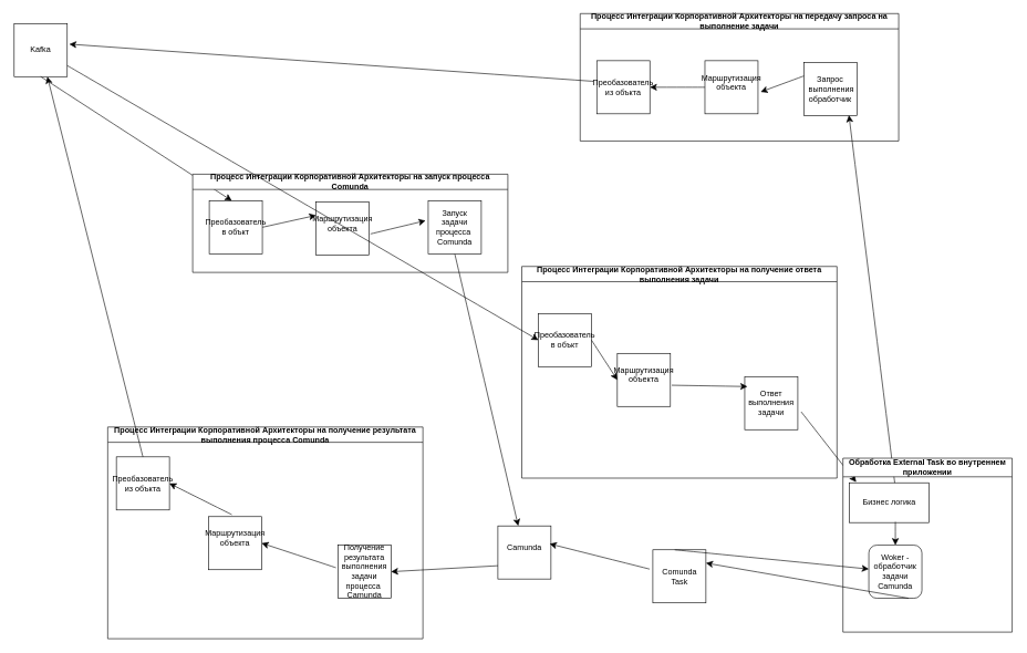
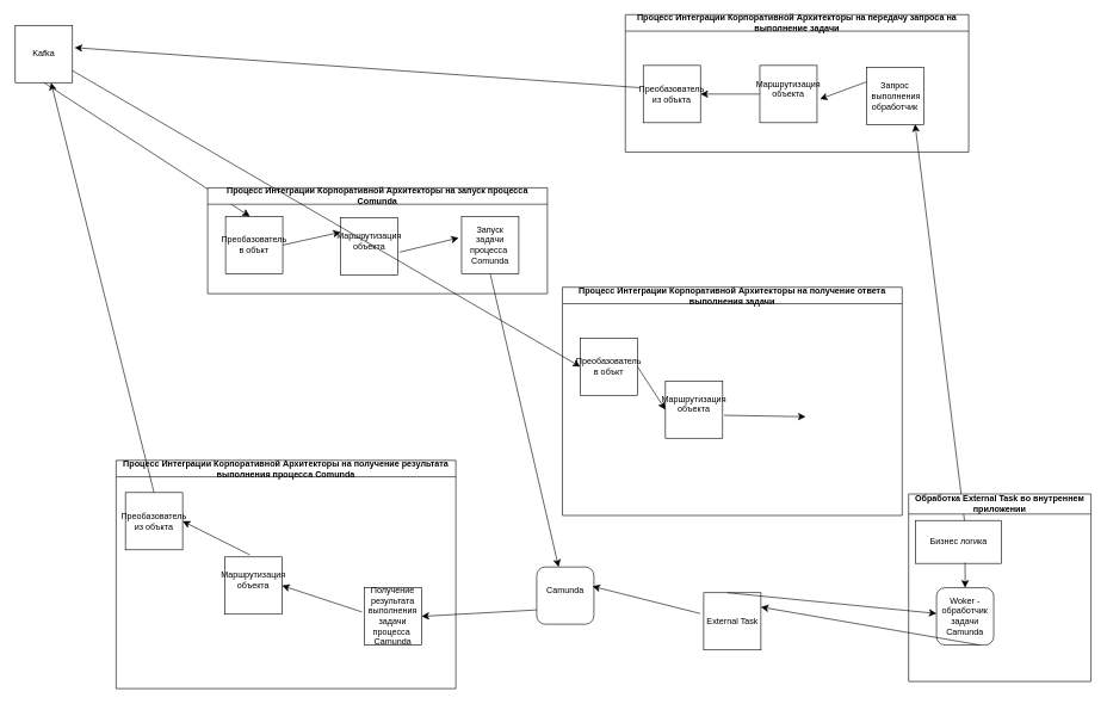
  <mxCell id="0" />
  <mxCell id="1" parent="0" />
  <mxCell id="2" value="Kafka" style="whiteSpace=wrap;html=1;aspect=fixed;" vertex="1" parent="1"><mxGeometry x="20" y="35" width="80" height="80" as="geometry" /></mxCell>
  <mxCell id="3" value="Преобазователь в объкт" style="whiteSpace=wrap;html=1;aspect=fixed;" vertex="1" parent="1"><mxGeometry x="314" y="302" width="80" height="80" as="geometry" /></mxCell>
  <mxCell id="4" value="" style="endArrow=classic;html=1;rounded=0;fontSize=12;startSize=8;endSize=8;curved=1;exitX=0.5;exitY=1;exitDx=0;exitDy=0;entryX=0.425;entryY=0;entryDx=0;entryDy=0;entryPerimeter=0;" edge="1" parent="1" source="2" target="3"><mxGeometry width="50" height="50" relative="1" as="geometry"><mxPoint x="804" y="500" as="sourcePoint" /><mxPoint x="854" y="450" as="targetPoint" /></mxGeometry></mxCell>
  <mxCell id="5" value="" style="endArrow=classic;html=1;rounded=0;fontSize=12;startSize=8;endSize=8;curved=1;exitX=1;exitY=0.5;exitDx=0;exitDy=0;entryX=0;entryY=0.25;entryDx=0;entryDy=0;" edge="1" parent="1" source="3" target="14"><mxGeometry width="50" height="50" relative="1" as="geometry"><mxPoint x="804" y="500" as="sourcePoint" /><mxPoint x="490" y="391" as="targetPoint" /></mxGeometry></mxCell>
  <mxCell id="6" value="Woker - обработчик задачи Camunda" style="whiteSpace=wrap;html=1;aspect=fixed;rounded=1;" vertex="1" parent="1"><mxGeometry x="1308" y="821" width="80" height="80" as="geometry" /></mxCell>
- <mxCell id="7" value="Comunda Task" style="whiteSpace=wrap;html=1;aspect=fixed;" vertex="1" parent="1"><mxGeometry x="982.5" y="828" width="80" height="80" as="geometry" /></mxCell>
+ <mxCell id="7" value="External Task" style="whiteSpace=wrap;html=1;aspect=fixed;" vertex="1" parent="1"><mxGeometry x="982.5" y="828" width="80" height="80" as="geometry" /></mxCell>
  <mxCell id="8" value="" style="endArrow=classic;html=1;rounded=0;fontSize=12;startSize=8;endSize=8;curved=1;exitX=0.413;exitY=0;exitDx=0;exitDy=0;exitPerimeter=0;" edge="1" parent="1" source="7" target="6"><mxGeometry width="50" height="50" relative="1" as="geometry"><mxPoint x="804" y="500" as="sourcePoint" /><mxPoint x="854" y="450" as="targetPoint" /></mxGeometry></mxCell>
  <mxCell id="9" value="" style="endArrow=classic;html=1;rounded=0;fontSize=12;startSize=8;endSize=8;curved=1;exitX=0.75;exitY=1;exitDx=0;exitDy=0;entryX=1;entryY=0.25;entryDx=0;entryDy=0;" edge="1" parent="1" source="6" target="7"><mxGeometry width="50" height="50" relative="1" as="geometry"><mxPoint x="804" y="500" as="sourcePoint" /><mxPoint x="848" y="619" as="targetPoint" /></mxGeometry></mxCell>
  <mxCell id="10" value="" style="endArrow=classic;html=1;rounded=0;fontSize=12;startSize=8;endSize=8;curved=1;exitX=0.5;exitY=1;exitDx=0;exitDy=0;" edge="1" parent="1" source="15" target="11"><mxGeometry width="50" height="50" relative="1" as="geometry"><mxPoint x="804" y="500" as="sourcePoint" /><mxPoint x="731" y="775" as="targetPoint" /></mxGeometry></mxCell>
- <mxCell id="11" value="Camunda&lt;div&gt;&lt;br&gt;&lt;/div&gt;" style="whiteSpace=wrap;html=1;aspect=fixed;" vertex="1" parent="1"><mxGeometry x="749" y="792" width="80" height="80" as="geometry" /></mxCell>
+ <mxCell id="11" value="Camunda&lt;div&gt;&lt;br&gt;&lt;/div&gt;" style="whiteSpace=wrap;html=1;aspect=fixed;rounded=1;" vertex="1" parent="1"><mxGeometry x="749" y="792" width="80" height="80" as="geometry" /></mxCell>
  <mxCell id="12" value="" style="endArrow=classic;html=1;rounded=0;fontSize=12;startSize=8;endSize=8;curved=1;entryX=0.975;entryY=0.338;entryDx=0;entryDy=0;entryPerimeter=0;exitX=-0.062;exitY=0.363;exitDx=0;exitDy=0;exitPerimeter=0;" edge="1" parent="1" source="7" target="11"><mxGeometry width="50" height="50" relative="1" as="geometry"><mxPoint x="801" y="695" as="sourcePoint" /><mxPoint x="854" y="450" as="targetPoint" /></mxGeometry></mxCell>
  <mxCell id="13" value="Процесс Интеграции Корпоративной Архитекторы на запуск процесса Comunda" style="swimlane;whiteSpace=wrap;html=1;" vertex="1" parent="1"><mxGeometry x="289" y="262" width="475" height="148" as="geometry" /></mxCell>
  <mxCell id="14" value="Маршрутизация объекта&lt;div&gt;&lt;br&gt;&lt;/div&gt;" style="whiteSpace=wrap;html=1;aspect=fixed;" vertex="1" parent="13"><mxGeometry x="186" y="42" width="80" height="80" as="geometry" /></mxCell>
  <mxCell id="15" value="Запуск задачи процесса&amp;nbsp; Comunda" style="whiteSpace=wrap;html=1;aspect=fixed;" vertex="1" parent="13"><mxGeometry x="355" y="40" width="80" height="80" as="geometry" /></mxCell>
  <mxCell id="16" value="" style="endArrow=classic;html=1;rounded=0;fontSize=12;startSize=8;endSize=8;curved=1;exitX=1.025;exitY=0.6;exitDx=0;exitDy=0;exitPerimeter=0;entryX=-0.05;entryY=0.375;entryDx=0;entryDy=0;entryPerimeter=0;" edge="1" parent="13" source="14" target="15"><mxGeometry width="50" height="50" relative="1" as="geometry"><mxPoint x="515" y="238" as="sourcePoint" /><mxPoint x="497" y="206" as="targetPoint" /></mxGeometry></mxCell>
  <mxCell id="17" value="Преобазователь из объкта" style="whiteSpace=wrap;html=1;aspect=fixed;" vertex="1" parent="1"><mxGeometry x="174" y="688" width="80" height="80" as="geometry" /></mxCell>
  <mxCell id="18" value="Маршрутизация объекта&lt;div&gt;&lt;br&gt;&lt;/div&gt;" style="whiteSpace=wrap;html=1;aspect=fixed;" vertex="1" parent="1"><mxGeometry x="313" y="778" width="80" height="80" as="geometry" /></mxCell>
  <mxCell id="19" value="" style="endArrow=classic;html=1;rounded=0;fontSize=12;startSize=8;endSize=8;curved=1;entryX=1;entryY=0.5;entryDx=0;entryDy=0;" edge="1" parent="1" target="17"><mxGeometry width="50" height="50" relative="1" as="geometry"><mxPoint x="348" y="775" as="sourcePoint" /><mxPoint x="278" y="703" as="targetPoint" /></mxGeometry></mxCell>
  <mxCell id="20" value="" style="endArrow=classic;html=1;rounded=0;fontSize=12;startSize=8;endSize=8;curved=1;entryX=1;entryY=0.5;entryDx=0;entryDy=0;" edge="1" parent="1" target="18"><mxGeometry width="50" height="50" relative="1" as="geometry"><mxPoint x="505" y="855" as="sourcePoint" /><mxPoint x="416" y="807" as="targetPoint" /></mxGeometry></mxCell>
  <mxCell id="21" value="Получение результата выполнения задачи процесса&amp;nbsp; Ca&lt;span style=&quot;background-color: initial;&quot;&gt;munda&lt;/span&gt;" style="whiteSpace=wrap;html=1;aspect=fixed;" vertex="1" parent="1"><mxGeometry x="508" y="821" width="80" height="80" as="geometry" /></mxCell>
  <mxCell id="22" value="Процесс Интеграции Корпоративной Архитекторы на получение результата выполнения процесса Comunda" style="swimlane;whiteSpace=wrap;html=1;" vertex="1" parent="1"><mxGeometry x="161" y="643" width="475" height="319" as="geometry" /></mxCell>
  <mxCell id="23" value="" style="endArrow=classic;html=1;rounded=0;fontSize=12;startSize=8;endSize=8;curved=1;entryX=1;entryY=0.5;entryDx=0;entryDy=0;exitX=0;exitY=0.75;exitDx=0;exitDy=0;" edge="1" parent="1" source="11" target="21"><mxGeometry width="50" height="50" relative="1" as="geometry"><mxPoint x="739" y="839" as="sourcePoint" /><mxPoint x="603" y="749" as="targetPoint" /></mxGeometry></mxCell>
  <mxCell id="24" value="" style="endArrow=classic;html=1;rounded=0;fontSize=12;startSize=8;endSize=8;curved=1;exitX=0.5;exitY=0;exitDx=0;exitDy=0;" edge="1" parent="1" source="17" target="2"><mxGeometry width="50" height="50" relative="1" as="geometry"><mxPoint x="553" y="599" as="sourcePoint" /><mxPoint x="603" y="549" as="targetPoint" /></mxGeometry></mxCell>
  <mxCell id="25" value="Процесс Интеграции Корпоративной Архитекторы на получение ответа выполнения задачи" style="swimlane;whiteSpace=wrap;html=1;" vertex="1" parent="1"><mxGeometry x="785" y="401" width="475" height="319" as="geometry" /></mxCell>
  <mxCell id="26" value="Преобазователь в объкт" style="whiteSpace=wrap;html=1;aspect=fixed;" vertex="1" parent="25"><mxGeometry x="25" y="71" width="80" height="80" as="geometry" /></mxCell>
  <mxCell id="27" value="Маршрутизация объекта&lt;div&gt;&lt;br&gt;&lt;/div&gt;" style="whiteSpace=wrap;html=1;aspect=fixed;" vertex="1" parent="25"><mxGeometry x="144" y="131" width="80" height="80" as="geometry" /></mxCell>
- <mxCell id="28" value="Ответ выполнения задачи" style="whiteSpace=wrap;html=1;aspect=fixed;" vertex="1" parent="25"><mxGeometry x="336" y="166" width="80" height="80" as="geometry" /></mxCell>
  <mxCell id="29" value="" style="endArrow=classic;html=1;rounded=0;fontSize=12;startSize=8;endSize=8;curved=1;exitX=1.025;exitY=0.6;exitDx=0;exitDy=0;exitPerimeter=0;entryX=-0.05;entryY=0.375;entryDx=0;entryDy=0;entryPerimeter=0;" edge="1" parent="25" source="27"><mxGeometry width="50" height="50" relative="1" as="geometry"><mxPoint x="506" y="-27" as="sourcePoint" /><mxPoint x="340" y="181" as="targetPoint" /></mxGeometry></mxCell>
  <mxCell id="30" value="" style="endArrow=classic;html=1;rounded=0;fontSize=12;startSize=8;endSize=8;curved=1;exitX=1;exitY=0.5;exitDx=0;exitDy=0;entryX=0;entryY=0.5;entryDx=0;entryDy=0;" edge="1" parent="25" source="26" target="27"><mxGeometry width="50" height="50" relative="1" as="geometry"><mxPoint x="506" y="-27" as="sourcePoint" /><mxPoint x="192" y="-136" as="targetPoint" /></mxGeometry></mxCell>
- <mxCell id="31" value="" style="endArrow=classic;html=1;rounded=0;fontSize=12;startSize=8;endSize=8;curved=1;exitX=1.063;exitY=0.663;exitDx=0;exitDy=0;exitPerimeter=0;entryX=0.083;entryY=-0.017;entryDx=0;entryDy=0;entryPerimeter=0;" edge="1" parent="1" source="28" target="33"><mxGeometry width="50" height="50" relative="1" as="geometry"><mxPoint x="1154" y="391" as="sourcePoint" /><mxPoint x="1280" y="346" as="targetPoint" /></mxGeometry></mxCell>
  <mxCell id="32" value="" style="endArrow=classic;html=1;rounded=0;fontSize=12;startSize=8;endSize=8;curved=1;entryX=0;entryY=0.5;entryDx=0;entryDy=0;" edge="1" parent="1" source="2" target="26"><mxGeometry width="50" height="50" relative="1" as="geometry"><mxPoint x="392" y="152" as="sourcePoint" /><mxPoint x="730" y="548" as="targetPoint" /></mxGeometry></mxCell>
  <mxCell id="33" value="Бизнес логика" style="whiteSpace=wrap;html=1;" vertex="1" parent="1"><mxGeometry x="1279" y="727" width="120" height="60" as="geometry" /></mxCell>
  <mxCell id="34" value="" style="endArrow=classic;html=1;rounded=0;fontSize=12;startSize=8;endSize=8;curved=1;exitX=0.575;exitY=0.983;exitDx=0;exitDy=0;exitPerimeter=0;entryX=0.5;entryY=0;entryDx=0;entryDy=0;" edge="1" parent="1" source="33" target="6"><mxGeometry width="50" height="50" relative="1" as="geometry"><mxPoint x="1336" y="368" as="sourcePoint" /><mxPoint x="1285" y="433" as="targetPoint" /></mxGeometry></mxCell>
  <mxCell id="35" value="Процесс Интеграции Корпоративной Архитекторы на передачу запроса на выполнение задачи" style="swimlane;whiteSpace=wrap;html=1;" vertex="1" parent="1"><mxGeometry x="873" y="20" width="480" height="192" as="geometry" /></mxCell>
  <mxCell id="36" value="Преобазователь из объкта" style="whiteSpace=wrap;html=1;aspect=fixed;" vertex="1" parent="35"><mxGeometry x="25" y="71" width="80" height="80" as="geometry" /></mxCell>
  <mxCell id="37" value="Маршрутизация объекта&lt;div&gt;&lt;br&gt;&lt;/div&gt;" style="whiteSpace=wrap;html=1;aspect=fixed;" vertex="1" parent="35"><mxGeometry x="188" y="71" width="80" height="80" as="geometry" /></mxCell>
  <mxCell id="38" value="Запрос&lt;div&gt;&amp;nbsp;выполнения обработчик&lt;/div&gt;" style="whiteSpace=wrap;html=1;aspect=fixed;" vertex="1" parent="35"><mxGeometry x="337" y="74" width="80" height="80" as="geometry" /></mxCell>
  <mxCell id="39" value="" style="endArrow=classic;html=1;rounded=0;fontSize=12;startSize=8;endSize=8;curved=1;exitX=0;exitY=0.25;exitDx=0;exitDy=0;entryX=1.05;entryY=0.588;entryDx=0;entryDy=0;entryPerimeter=0;" edge="1" parent="35" source="38" target="37"><mxGeometry width="50" height="50" relative="1" as="geometry"><mxPoint x="306" y="174" as="sourcePoint" /><mxPoint x="278" y="232" as="targetPoint" /></mxGeometry></mxCell>
  <mxCell id="40" value="" style="endArrow=classic;html=1;rounded=0;fontSize=12;startSize=8;endSize=8;curved=1;entryX=1;entryY=0.5;entryDx=0;entryDy=0;exitX=0;exitY=0.5;exitDx=0;exitDy=0;" edge="1" parent="35" source="37" target="36"><mxGeometry width="50" height="50" relative="1" as="geometry"><mxPoint x="142" y="180" as="sourcePoint" /><mxPoint x="192" y="-136" as="targetPoint" /></mxGeometry></mxCell>
  <mxCell id="41" value="" style="endArrow=classic;html=1;rounded=0;fontSize=12;startSize=8;endSize=8;curved=1;entryX=1.038;entryY=0.388;entryDx=0;entryDy=0;entryPerimeter=0;exitX=-0.062;exitY=0.388;exitDx=0;exitDy=0;exitPerimeter=0;" edge="1" parent="1" source="36" target="2"><mxGeometry width="50" height="50" relative="1" as="geometry"><mxPoint x="681" y="498" as="sourcePoint" /><mxPoint x="731" y="448" as="targetPoint" /></mxGeometry></mxCell>
  <mxCell id="42" value="" style="endArrow=classic;html=1;rounded=0;fontSize=12;startSize=8;endSize=8;curved=1;exitX=0.567;exitY=0;exitDx=0;exitDy=0;exitPerimeter=0;entryX=0.85;entryY=0.988;entryDx=0;entryDy=0;entryPerimeter=0;" edge="1" parent="1" source="33" target="38"><mxGeometry width="50" height="50" relative="1" as="geometry"><mxPoint x="681" y="498" as="sourcePoint" /><mxPoint x="731" y="448" as="targetPoint" /></mxGeometry></mxCell>
  <mxCell id="43" value="Обработка External Task во внутреннем приложении" style="swimlane;whiteSpace=wrap;html=1;startSize=28;" vertex="1" parent="1"><mxGeometry x="1269" y="690" width="255" height="262" as="geometry" /></mxCell>
